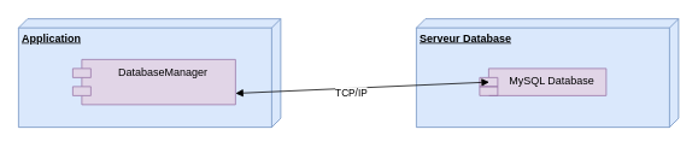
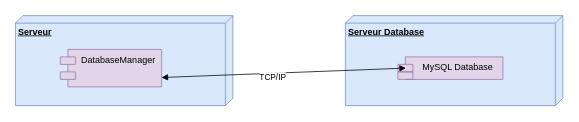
  <mxCell id="0" />
  <mxCell id="1" parent="0" />
- <mxCell id="2" value="&lt;b&gt;Application&lt;/b&gt;" style="verticalAlign=top;align=left;spacingTop=8;spacingLeft=2;spacingRight=12;shape=cube;size=10;direction=south;fontStyle=4;html=1;fillColor=#dae8fc;strokeColor=#6c8ebf;" vertex="1" parent="1"><mxGeometry x="20" y="20" width="290" height="120" as="geometry" /></mxCell>
+ <mxCell id="2" value="&lt;b&gt;Serveur&lt;/b&gt;" style="verticalAlign=top;align=left;spacingTop=8;spacingLeft=2;spacingRight=12;shape=cube;size=10;direction=south;fontStyle=4;html=1;fillColor=#dae8fc;strokeColor=#6c8ebf;" vertex="1" parent="1"><mxGeometry x="20" y="20" width="290" height="120" as="geometry" /></mxCell>
  <mxCell id="3" value="&lt;b&gt;Serveur Database&lt;/b&gt;" style="verticalAlign=top;align=left;spacingTop=8;spacingLeft=2;spacingRight=12;shape=cube;size=10;direction=south;fontStyle=4;html=1;fillColor=#dae8fc;strokeColor=#6c8ebf;" vertex="1" parent="1"><mxGeometry x="460" y="20" width="290" height="120" as="geometry" /></mxCell>
  <mxCell id="4" value="MySQL Database" style="shape=module;align=left;spacingLeft=20;align=center;verticalAlign=top;fillColor=#e1d5e7;strokeColor=#9673a6;" vertex="1" parent="1"><mxGeometry x="530" y="75" width="140" height="30" as="geometry" /></mxCell>
- <mxCell id="5" value="DatabaseManager" style="shape=module;align=left;spacingLeft=20;align=center;verticalAlign=top;fillColor=#e1d5e7;strokeColor=#9673a6;" vertex="1" parent="1"><mxGeometry x="80" y="65" width="180" height="50" as="geometry" /></mxCell>
+ <mxCell id="5" value="DatabaseManager" style="shape=module;align=left;spacingLeft=20;align=center;verticalAlign=top;fillColor=#e1d5e7;strokeColor=#9673a6;" vertex="1" parent="1"><mxGeometry x="80" y="65" width="135" height="50" as="geometry" /></mxCell>
  <mxCell id="6" value="" style="endArrow=block;startArrow=block;endFill=1;startFill=1;html=1;rounded=0;entryX=0.076;entryY=0.5;entryDx=0;entryDy=0;entryPerimeter=0;exitX=1;exitY=0.75;exitDx=0;exitDy=0;" edge="1" parent="1" source="5" target="4"><mxGeometry width="160" relative="1" as="geometry"><mxPoint x="240" y="102.41" as="sourcePoint" /><mxPoint x="432.92" y="105" as="targetPoint" /></mxGeometry></mxCell>
  <mxCell id="7" value="TCP/IP" style="edgeLabel;html=1;align=center;verticalAlign=middle;resizable=0;points=[];" vertex="1" connectable="0" parent="6"><mxGeometry x="-0.095" y="-5" relative="1" as="geometry"><mxPoint as="offset" /></mxGeometry></mxCell>
